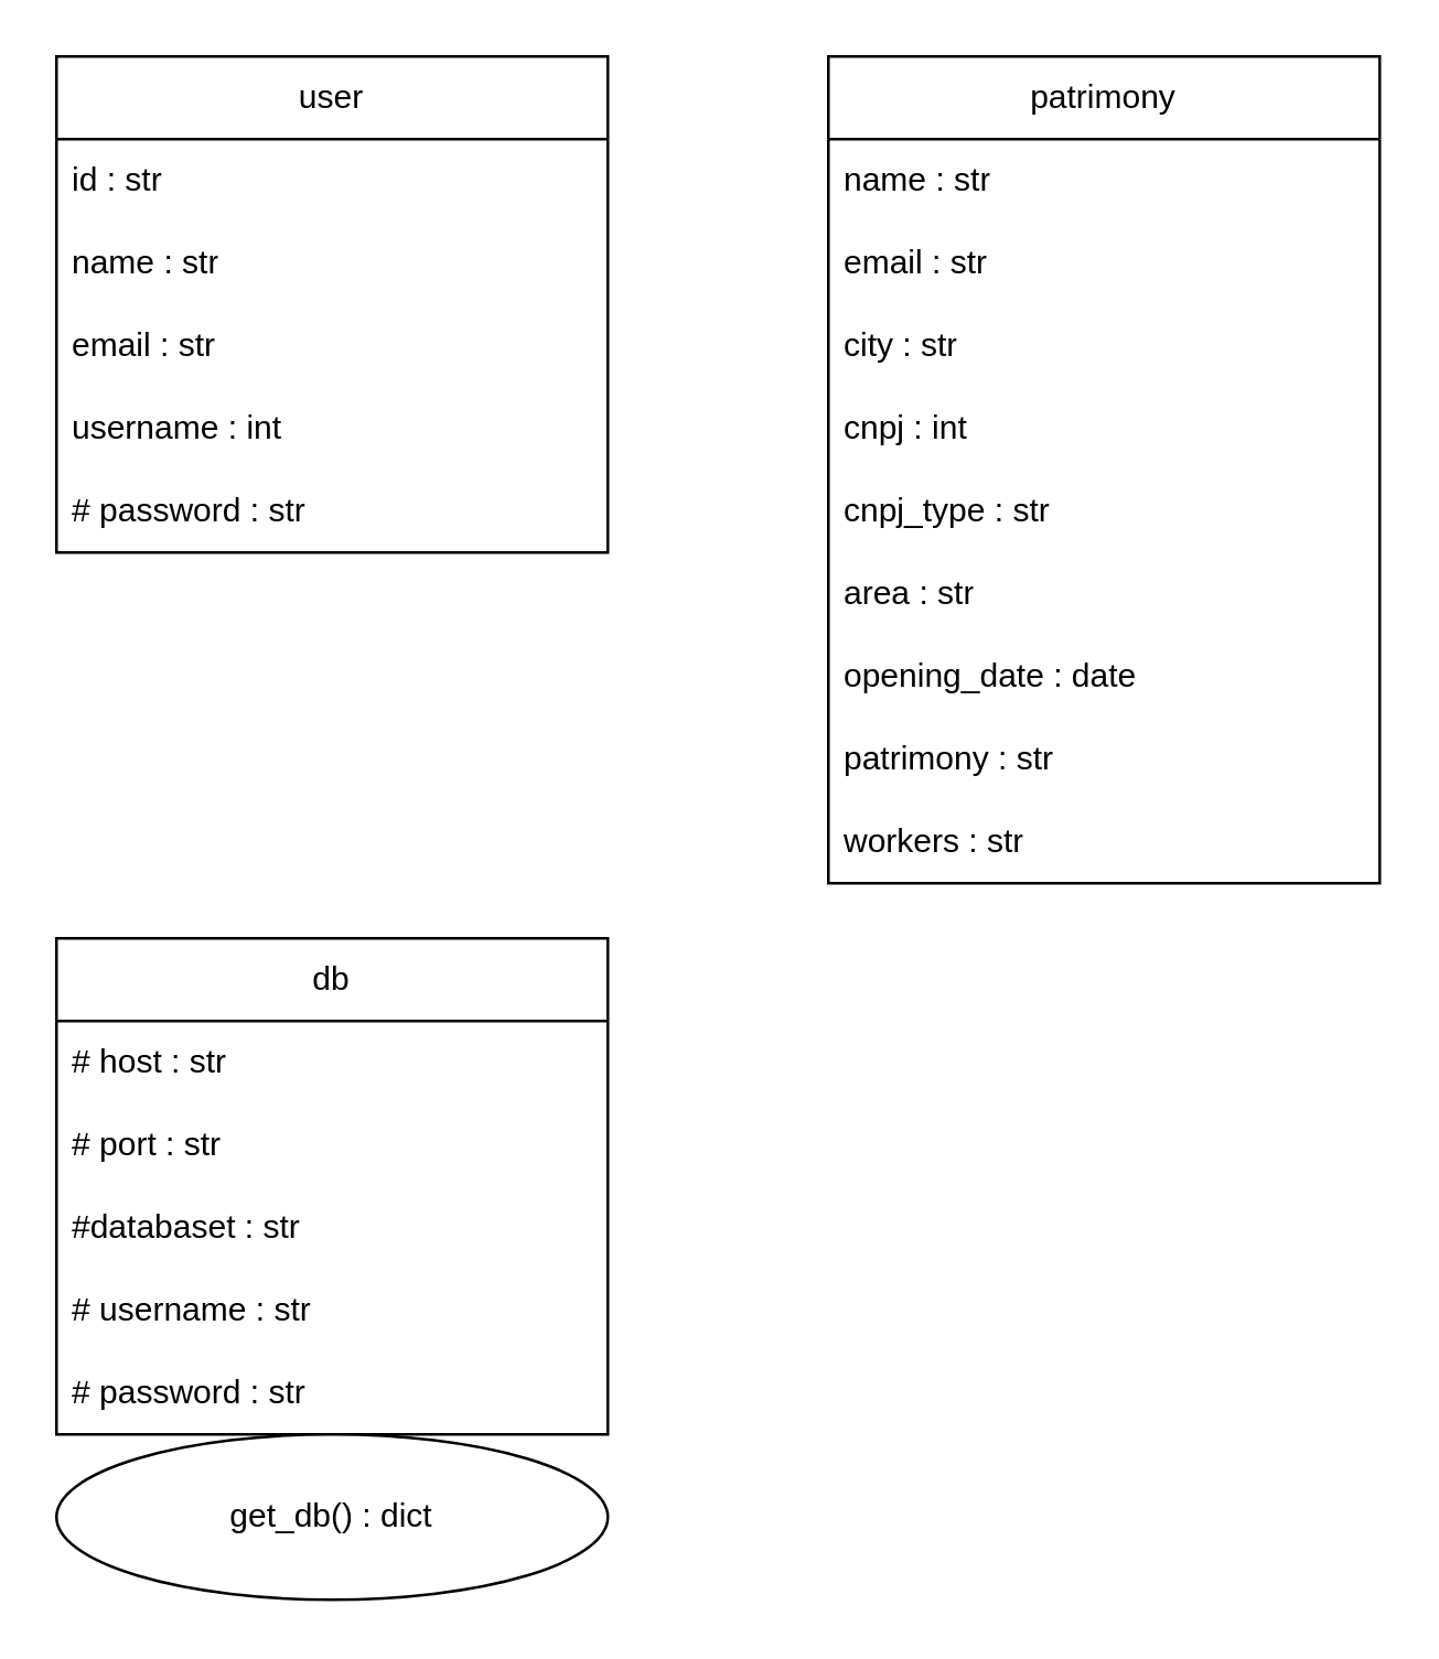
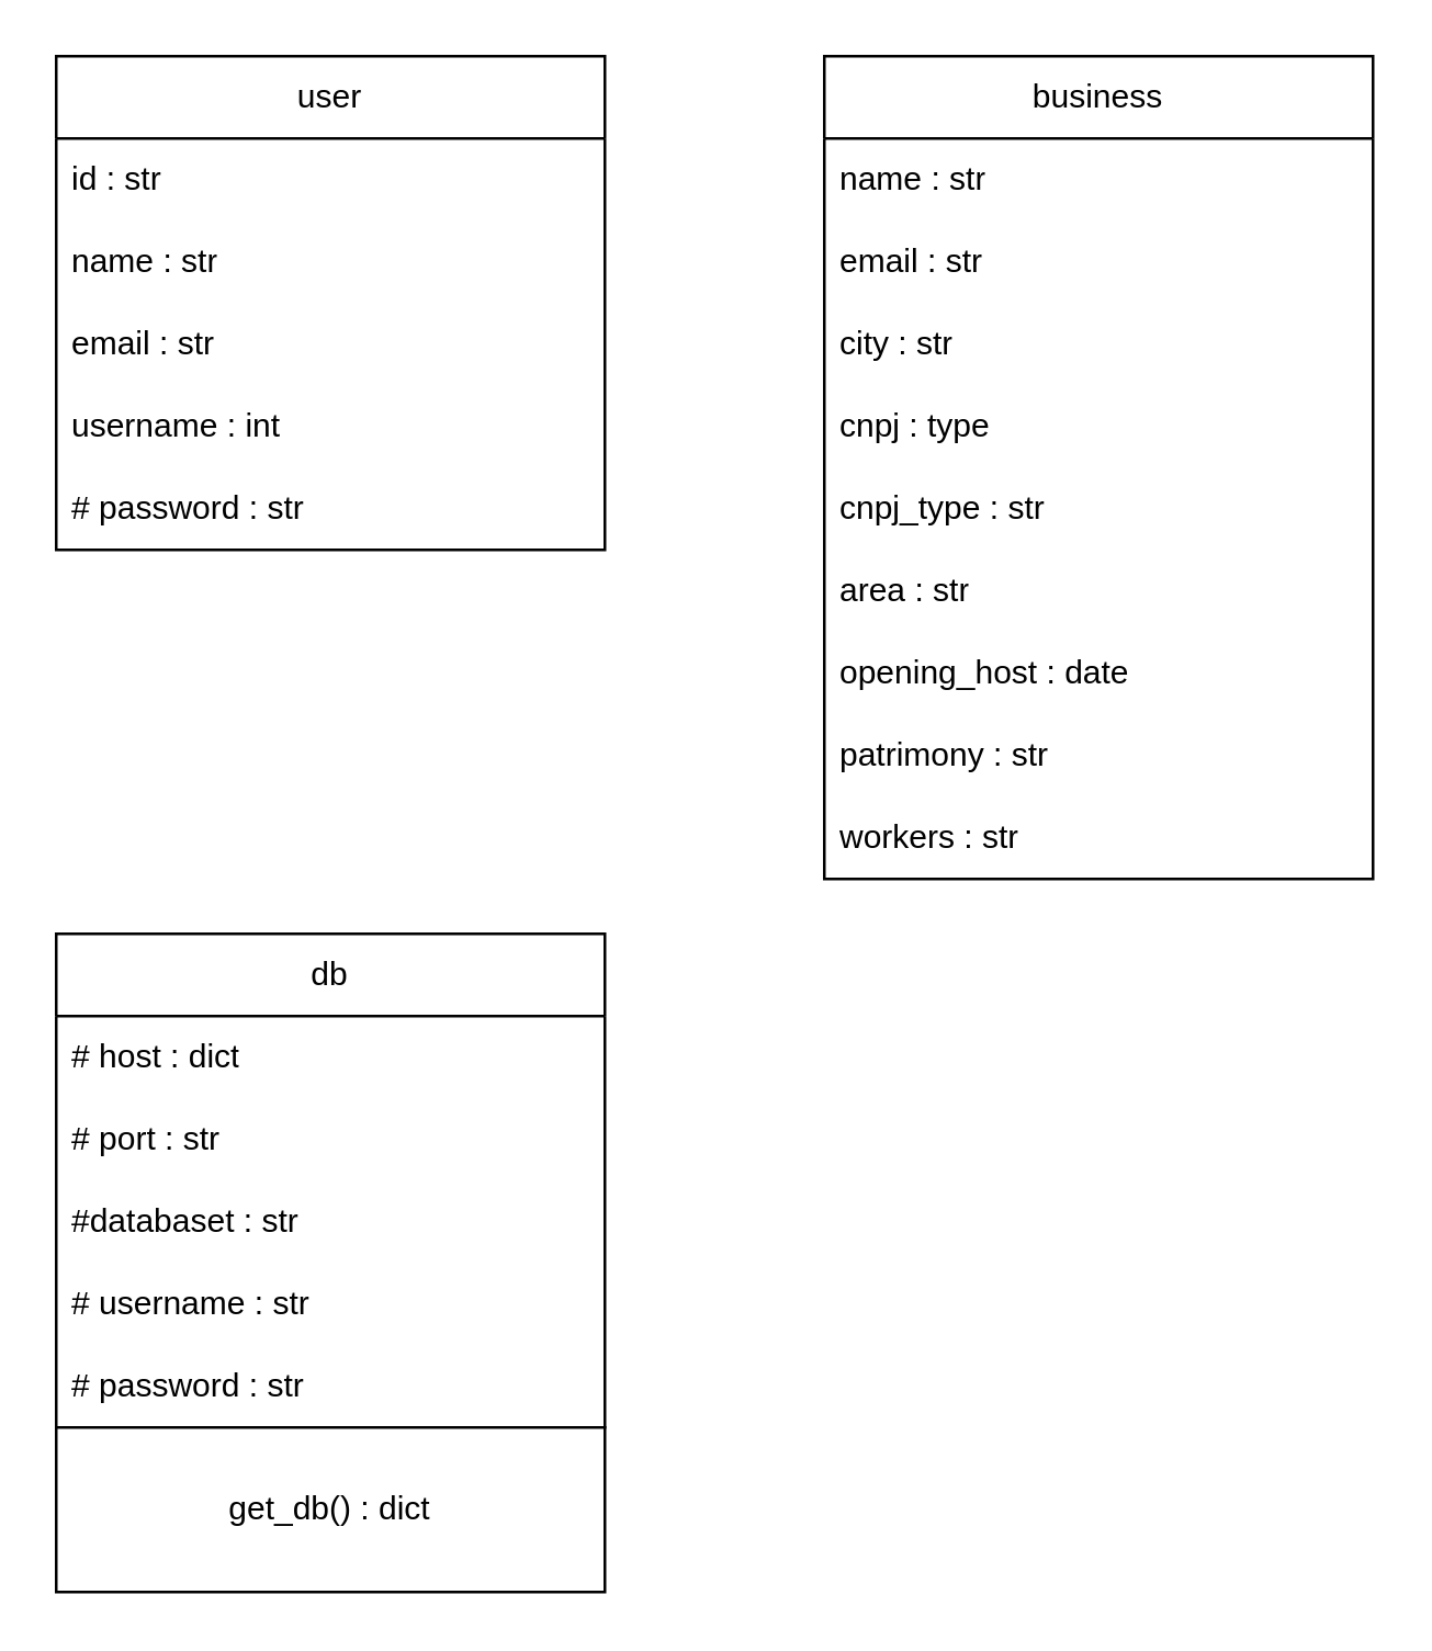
  <mxCell id="0" />
  <mxCell id="1" parent="0" />
  <mxCell id="2" value="db" style="swimlane;fontStyle=0;childLayout=stackLayout;horizontal=1;startSize=30;horizontalStack=0;resizeParent=1;resizeParentMax=0;resizeLast=0;collapsible=1;marginBottom=0;whiteSpace=wrap;html=1;" vertex="1" parent="1"><mxGeometry x="20" y="340" width="200" height="180" as="geometry" /></mxCell>
- <mxCell id="3" value="# host : str" style="text;strokeColor=none;fillColor=none;align=left;verticalAlign=middle;spacingLeft=4;spacingRight=4;overflow=hidden;points=[[0,0.5],[1,0.5]];portConstraint=eastwest;rotatable=0;whiteSpace=wrap;html=1;" vertex="1" parent="2"><mxGeometry y="30" width="200" height="30" as="geometry" /></mxCell>
+ <mxCell id="3" value="# host : dict" style="text;strokeColor=none;fillColor=none;align=left;verticalAlign=middle;spacingLeft=4;spacingRight=4;overflow=hidden;points=[[0,0.5],[1,0.5]];portConstraint=eastwest;rotatable=0;whiteSpace=wrap;html=1;" vertex="1" parent="2"><mxGeometry y="30" width="200" height="30" as="geometry" /></mxCell>
  <mxCell id="4" value="# port : str" style="text;strokeColor=none;fillColor=none;align=left;verticalAlign=middle;spacingLeft=4;spacingRight=4;overflow=hidden;points=[[0,0.5],[1,0.5]];portConstraint=eastwest;rotatable=0;whiteSpace=wrap;html=1;" vertex="1" parent="2"><mxGeometry y="60" width="200" height="30" as="geometry" /></mxCell>
  <mxCell id="5" value="#databaset : str" style="text;strokeColor=none;fillColor=none;align=left;verticalAlign=middle;spacingLeft=4;spacingRight=4;overflow=hidden;points=[[0,0.5],[1,0.5]];portConstraint=eastwest;rotatable=0;whiteSpace=wrap;html=1;" vertex="1" parent="2"><mxGeometry y="90" width="200" height="30" as="geometry" /></mxCell>
  <mxCell id="6" value="# username : str" style="text;strokeColor=none;fillColor=none;align=left;verticalAlign=middle;spacingLeft=4;spacingRight=4;overflow=hidden;points=[[0,0.5],[1,0.5]];portConstraint=eastwest;rotatable=0;whiteSpace=wrap;html=1;" vertex="1" parent="2"><mxGeometry y="120" width="200" height="30" as="geometry" /></mxCell>
  <mxCell id="7" value="# password : str" style="text;strokeColor=none;fillColor=none;align=left;verticalAlign=middle;spacingLeft=4;spacingRight=4;overflow=hidden;points=[[0,0.5],[1,0.5]];portConstraint=eastwest;rotatable=0;whiteSpace=wrap;html=1;" vertex="1" parent="2"><mxGeometry y="150" width="200" height="30" as="geometry" /></mxCell>
- <mxCell id="8" value="get_db() : dict" style="ellipse;whiteSpace=wrap;html=1;" vertex="1" parent="1"><mxGeometry x="20" y="520" width="200" height="60" as="geometry" /></mxCell>
+ <mxCell id="8" value="get_db() : dict" style="rounded=0;whiteSpace=wrap;html=1;" vertex="1" parent="1"><mxGeometry x="20" y="520" width="200" height="60" as="geometry" /></mxCell>
  <mxCell id="9" value="user" style="swimlane;fontStyle=0;childLayout=stackLayout;horizontal=1;startSize=30;horizontalStack=0;resizeParent=1;resizeParentMax=0;resizeLast=0;collapsible=1;marginBottom=0;whiteSpace=wrap;html=1;" vertex="1" parent="1"><mxGeometry x="20" y="20" width="200" height="180" as="geometry" /></mxCell>
  <mxCell id="10" value="id : str" style="text;strokeColor=none;fillColor=none;align=left;verticalAlign=middle;spacingLeft=4;spacingRight=4;overflow=hidden;points=[[0,0.5],[1,0.5]];portConstraint=eastwest;rotatable=0;whiteSpace=wrap;html=1;" vertex="1" parent="9"><mxGeometry y="30" width="200" height="30" as="geometry" /></mxCell>
  <mxCell id="11" value="name : str" style="text;strokeColor=none;fillColor=none;align=left;verticalAlign=middle;spacingLeft=4;spacingRight=4;overflow=hidden;points=[[0,0.5],[1,0.5]];portConstraint=eastwest;rotatable=0;whiteSpace=wrap;html=1;" vertex="1" parent="9"><mxGeometry y="60" width="200" height="30" as="geometry" /></mxCell>
  <mxCell id="12" value="email : str" style="text;strokeColor=none;fillColor=none;align=left;verticalAlign=middle;spacingLeft=4;spacingRight=4;overflow=hidden;points=[[0,0.5],[1,0.5]];portConstraint=eastwest;rotatable=0;whiteSpace=wrap;html=1;" vertex="1" parent="9"><mxGeometry y="90" width="200" height="30" as="geometry" /></mxCell>
  <mxCell id="13" value="username : int" style="text;strokeColor=none;fillColor=none;align=left;verticalAlign=middle;spacingLeft=4;spacingRight=4;overflow=hidden;points=[[0,0.5],[1,0.5]];portConstraint=eastwest;rotatable=0;whiteSpace=wrap;html=1;" vertex="1" parent="9"><mxGeometry y="120" width="200" height="30" as="geometry" /></mxCell>
  <mxCell id="14" value="# password : str" style="text;strokeColor=none;fillColor=none;align=left;verticalAlign=middle;spacingLeft=4;spacingRight=4;overflow=hidden;points=[[0,0.5],[1,0.5]];portConstraint=eastwest;rotatable=0;whiteSpace=wrap;html=1;" vertex="1" parent="9"><mxGeometry y="150" width="200" height="30" as="geometry" /></mxCell>
- <mxCell id="15" value="patrimony" style="swimlane;fontStyle=0;childLayout=stackLayout;horizontal=1;startSize=30;horizontalStack=0;resizeParent=1;resizeParentMax=0;resizeLast=0;collapsible=1;marginBottom=0;whiteSpace=wrap;html=1;" vertex="1" parent="1"><mxGeometry x="300" y="20" width="200" height="300" as="geometry" /></mxCell>
+ <mxCell id="15" value="business" style="swimlane;fontStyle=0;childLayout=stackLayout;horizontal=1;startSize=30;horizontalStack=0;resizeParent=1;resizeParentMax=0;resizeLast=0;collapsible=1;marginBottom=0;whiteSpace=wrap;html=1;" vertex="1" parent="1"><mxGeometry x="300" y="20" width="200" height="300" as="geometry" /></mxCell>
  <mxCell id="16" value="name : str" style="text;strokeColor=none;fillColor=none;align=left;verticalAlign=middle;spacingLeft=4;spacingRight=4;overflow=hidden;points=[[0,0.5],[1,0.5]];portConstraint=eastwest;rotatable=0;whiteSpace=wrap;html=1;" vertex="1" parent="15"><mxGeometry y="30" width="200" height="30" as="geometry" /></mxCell>
  <mxCell id="17" value="email : str" style="text;strokeColor=none;fillColor=none;align=left;verticalAlign=middle;spacingLeft=4;spacingRight=4;overflow=hidden;points=[[0,0.5],[1,0.5]];portConstraint=eastwest;rotatable=0;whiteSpace=wrap;html=1;" vertex="1" parent="15"><mxGeometry y="60" width="200" height="30" as="geometry" /></mxCell>
  <mxCell id="18" value="city : str" style="text;strokeColor=none;fillColor=none;align=left;verticalAlign=middle;spacingLeft=4;spacingRight=4;overflow=hidden;points=[[0,0.5],[1,0.5]];portConstraint=eastwest;rotatable=0;whiteSpace=wrap;html=1;" vertex="1" parent="15"><mxGeometry y="90" width="200" height="30" as="geometry" /></mxCell>
- <mxCell id="19" value="cnpj : int" style="text;strokeColor=none;fillColor=none;align=left;verticalAlign=middle;spacingLeft=4;spacingRight=4;overflow=hidden;points=[[0,0.5],[1,0.5]];portConstraint=eastwest;rotatable=0;whiteSpace=wrap;html=1;" vertex="1" parent="15"><mxGeometry y="120" width="200" height="30" as="geometry" /></mxCell>
+ <mxCell id="19" value="cnpj : type" style="text;strokeColor=none;fillColor=none;align=left;verticalAlign=middle;spacingLeft=4;spacingRight=4;overflow=hidden;points=[[0,0.5],[1,0.5]];portConstraint=eastwest;rotatable=0;whiteSpace=wrap;html=1;" vertex="1" parent="15"><mxGeometry y="120" width="200" height="30" as="geometry" /></mxCell>
  <mxCell id="20" value="cnpj_type : str" style="text;strokeColor=none;fillColor=none;align=left;verticalAlign=middle;spacingLeft=4;spacingRight=4;overflow=hidden;points=[[0,0.5],[1,0.5]];portConstraint=eastwest;rotatable=0;whiteSpace=wrap;html=1;" vertex="1" parent="15"><mxGeometry y="150" width="200" height="30" as="geometry" /></mxCell>
  <mxCell id="21" value="area : str" style="text;strokeColor=none;fillColor=none;align=left;verticalAlign=middle;spacingLeft=4;spacingRight=4;overflow=hidden;points=[[0,0.5],[1,0.5]];portConstraint=eastwest;rotatable=0;whiteSpace=wrap;html=1;" vertex="1" parent="15"><mxGeometry y="180" width="200" height="30" as="geometry" /></mxCell>
- <mxCell id="22" value="opening_date : date" style="text;strokeColor=none;fillColor=none;align=left;verticalAlign=middle;spacingLeft=4;spacingRight=4;overflow=hidden;points=[[0,0.5],[1,0.5]];portConstraint=eastwest;rotatable=0;whiteSpace=wrap;html=1;" vertex="1" parent="15"><mxGeometry y="210" width="200" height="30" as="geometry" /></mxCell>
+ <mxCell id="22" value="opening_host : date" style="text;strokeColor=none;fillColor=none;align=left;verticalAlign=middle;spacingLeft=4;spacingRight=4;overflow=hidden;points=[[0,0.5],[1,0.5]];portConstraint=eastwest;rotatable=0;whiteSpace=wrap;html=1;" vertex="1" parent="15"><mxGeometry y="210" width="200" height="30" as="geometry" /></mxCell>
  <mxCell id="23" value="patrimony : str" style="text;strokeColor=none;fillColor=none;align=left;verticalAlign=middle;spacingLeft=4;spacingRight=4;overflow=hidden;points=[[0,0.5],[1,0.5]];portConstraint=eastwest;rotatable=0;whiteSpace=wrap;html=1;" vertex="1" parent="15"><mxGeometry y="240" width="200" height="30" as="geometry" /></mxCell>
  <mxCell id="24" value="workers : str" style="text;strokeColor=none;fillColor=none;align=left;verticalAlign=middle;spacingLeft=4;spacingRight=4;overflow=hidden;points=[[0,0.5],[1,0.5]];portConstraint=eastwest;rotatable=0;whiteSpace=wrap;html=1;" vertex="1" parent="15"><mxGeometry y="270" width="200" height="30" as="geometry" /></mxCell>
